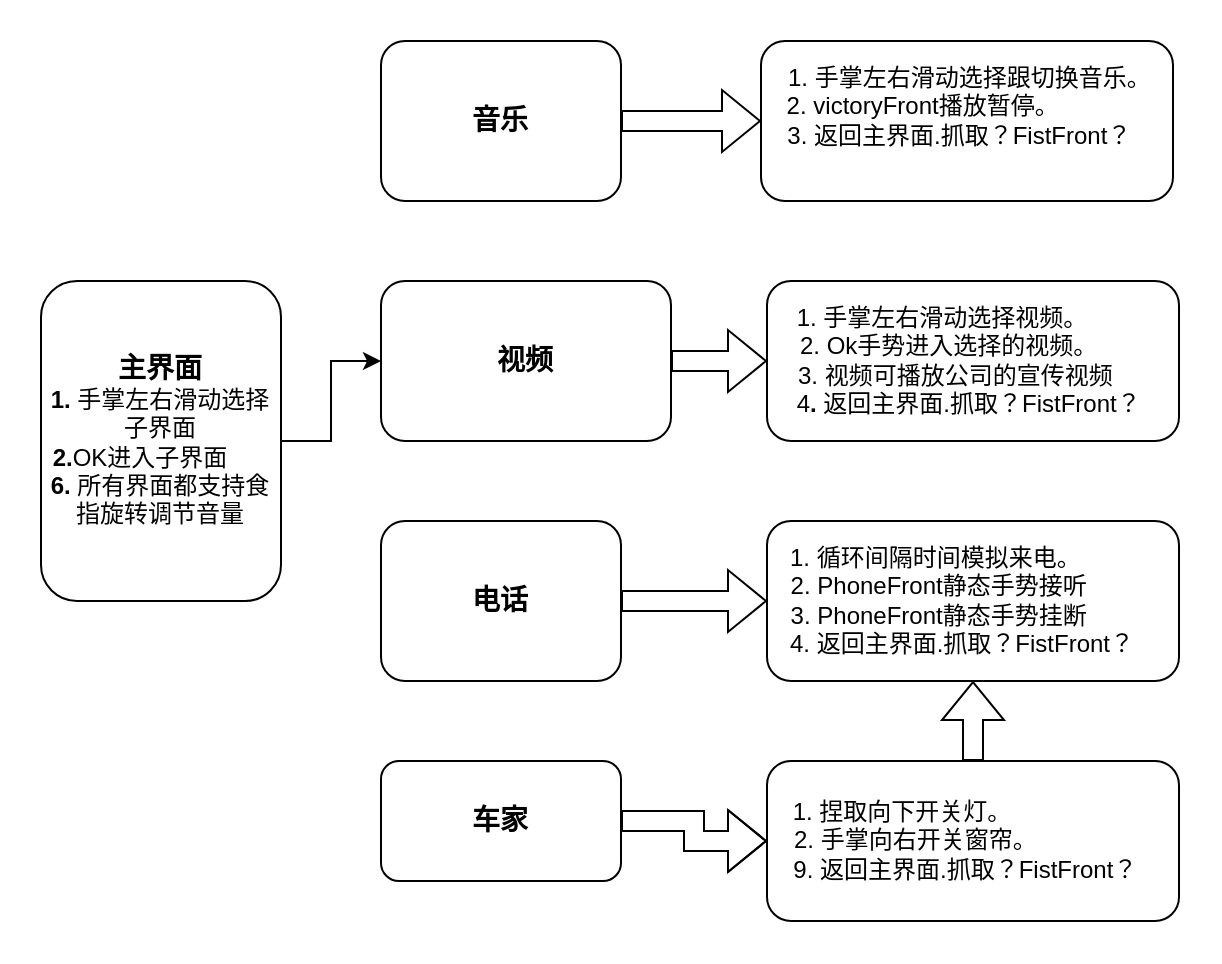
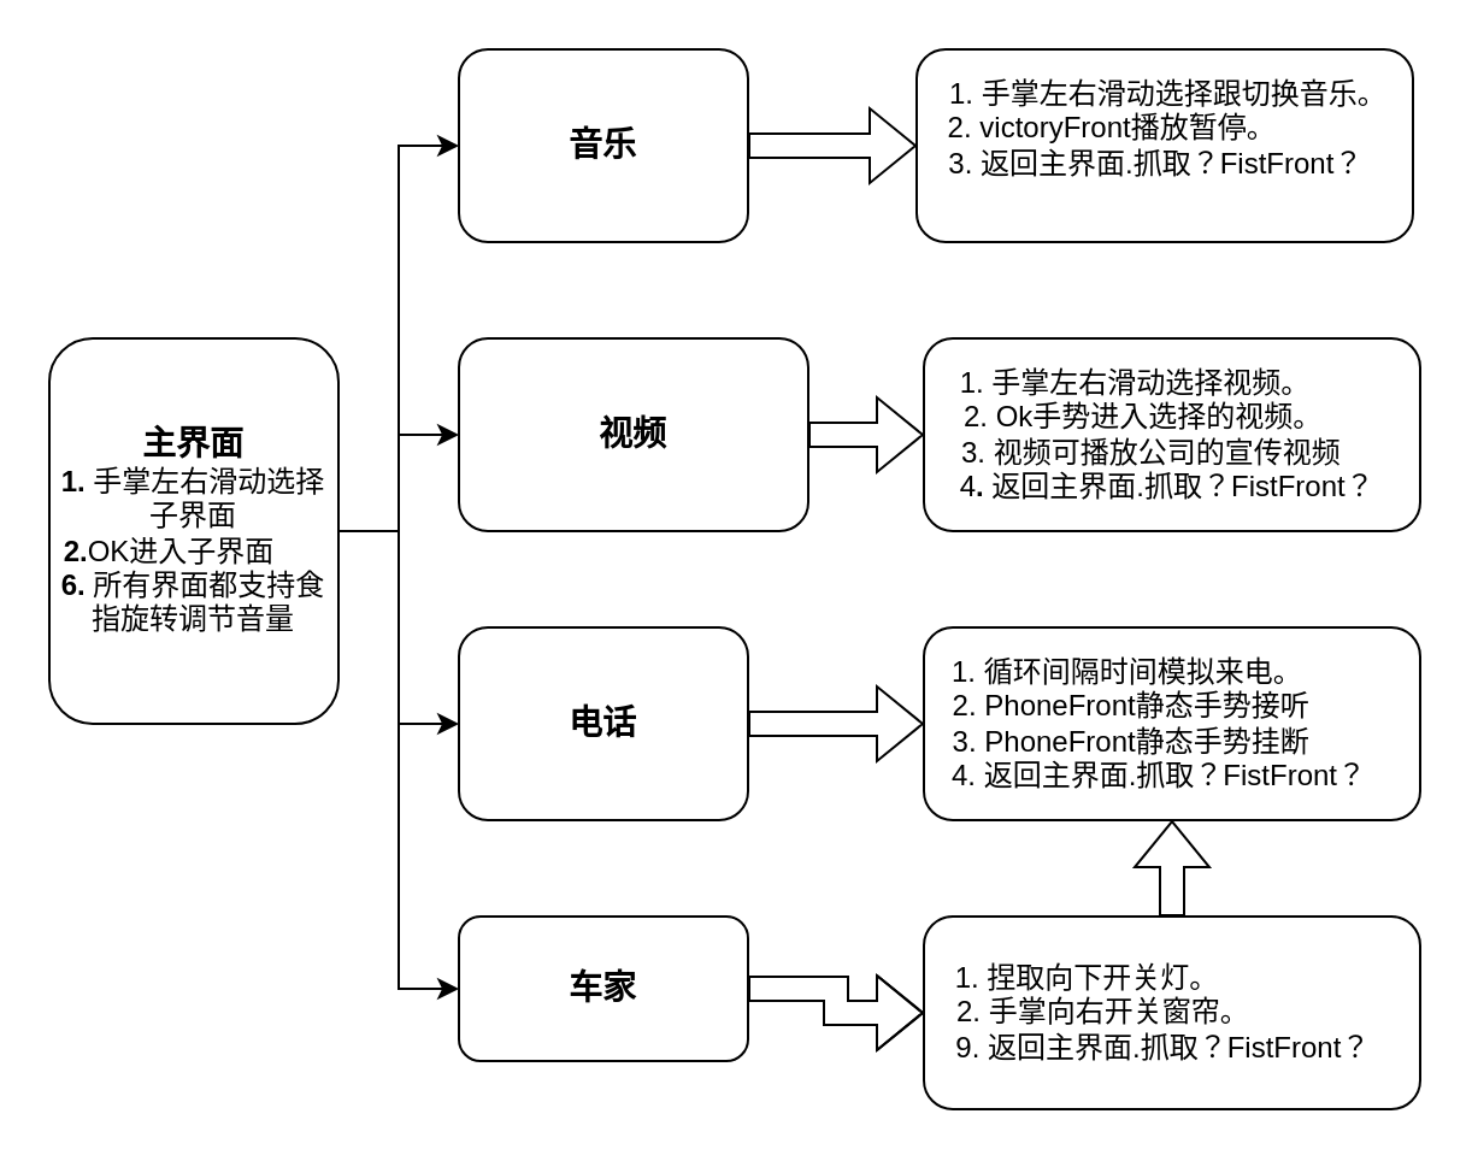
  <mxCell id="0" />
  <mxCell id="1" parent="0" />
+ <mxCell id="2" style="edgeStyle=orthogonalEdgeStyle;rounded=0;orthogonalLoop=1;jettySize=auto;html=1;entryX=0;entryY=0.5;entryDx=0;entryDy=0;" edge="1" parent="1" source="6" target="8"><mxGeometry relative="1" as="geometry" /></mxCell>
+ <mxCell id="3" style="edgeStyle=orthogonalEdgeStyle;rounded=0;orthogonalLoop=1;jettySize=auto;html=1;entryX=0;entryY=0.5;entryDx=0;entryDy=0;" edge="1" parent="1" source="6" target="10"><mxGeometry relative="1" as="geometry" /></mxCell>
+ <mxCell id="4" style="edgeStyle=orthogonalEdgeStyle;rounded=0;orthogonalLoop=1;jettySize=auto;html=1;entryX=0;entryY=0.5;entryDx=0;entryDy=0;" edge="1" parent="1" source="6" target="12"><mxGeometry relative="1" as="geometry" /></mxCell>
  <mxCell id="5" style="edgeStyle=orthogonalEdgeStyle;rounded=0;orthogonalLoop=1;jettySize=auto;html=1;entryX=0;entryY=0.5;entryDx=0;entryDy=0;" edge="1" parent="1" source="6" target="14"><mxGeometry relative="1" as="geometry" /></mxCell>
  <mxCell id="6" value="&lt;b&gt;&lt;font style=&quot;font-size: 14px&quot;&gt;主界面&lt;/font&gt;&lt;/b&gt;&lt;br&gt;&lt;b&gt;1. &lt;/b&gt;手掌左右滑动选择子界面&lt;br&gt;&lt;b&gt;2.&lt;/b&gt;OK进入子界面&amp;nbsp; &amp;nbsp; &amp;nbsp;&amp;nbsp;&lt;br&gt;&lt;b&gt;6. &lt;/b&gt;所有界面都支持食指旋转调节音量&lt;br&gt;" style="rounded=1;whiteSpace=wrap;html=1;" vertex="1" parent="1"><mxGeometry y="140" width="120" height="160" as="geometry" x="20" /></mxCell>
  <mxCell id="7" style="edgeStyle=orthogonalEdgeStyle;shape=flexArrow;rounded=0;orthogonalLoop=1;jettySize=auto;html=1;entryX=0;entryY=0.5;entryDx=0;entryDy=0;" edge="1" parent="1" source="8" target="17"><mxGeometry relative="1" as="geometry" /></mxCell>
  <mxCell id="8" value="&lt;b&gt;&lt;font style=&quot;font-size: 14px&quot;&gt;音乐&lt;/font&gt;&lt;/b&gt;" style="rounded=1;whiteSpace=wrap;html=1;" vertex="1" parent="1"><mxGeometry x="190" y="20" width="120" height="80" as="geometry" /></mxCell>
  <mxCell id="9" style="edgeStyle=orthogonalEdgeStyle;shape=flexArrow;rounded=0;orthogonalLoop=1;jettySize=auto;html=1;entryX=0;entryY=0.5;entryDx=0;entryDy=0;" edge="1" parent="1" source="10" target="19"><mxGeometry relative="1" as="geometry" /></mxCell>
  <mxCell id="10" value="&lt;b&gt;&lt;font style=&quot;font-size: 14px&quot;&gt;车家&lt;/font&gt;&lt;/b&gt;" style="rounded=1;whiteSpace=wrap;html=1;" vertex="1" parent="1"><mxGeometry x="190" y="380" width="120" height="60" as="geometry" /></mxCell>
  <mxCell id="11" style="edgeStyle=orthogonalEdgeStyle;shape=flexArrow;rounded=0;orthogonalLoop=1;jettySize=auto;html=1;entryX=0;entryY=0.5;entryDx=0;entryDy=0;" edge="1" parent="1" source="12" target="16"><mxGeometry relative="1" as="geometry" /></mxCell>
  <mxCell id="12" value="&lt;b&gt;&lt;font style=&quot;font-size: 14px&quot;&gt;电话&lt;/font&gt;&lt;/b&gt;" style="rounded=1;whiteSpace=wrap;html=1;" vertex="1" parent="1"><mxGeometry x="190" y="260" width="120" height="80" as="geometry" /></mxCell>
  <mxCell id="13" style="edgeStyle=orthogonalEdgeStyle;shape=flexArrow;rounded=0;orthogonalLoop=1;jettySize=auto;html=1;entryX=0;entryY=0.5;entryDx=0;entryDy=0;" edge="1" parent="1" source="14" target="15"><mxGeometry relative="1" as="geometry" /></mxCell>
  <mxCell id="14" value="&lt;b&gt;&lt;font style=&quot;font-size: 14px&quot;&gt;视频&lt;/font&gt;&lt;/b&gt;" style="rounded=1;whiteSpace=wrap;html=1;" vertex="1" parent="1"><mxGeometry x="190" y="140" width="145" height="80" as="geometry" /></mxCell>
  <mxCell id="15" value="&amp;nbsp;1. 手掌左右滑动选择视频。&amp;nbsp; &amp;nbsp; &amp;nbsp; &amp;nbsp; &amp;nbsp;&amp;nbsp;&lt;br&gt;&amp;nbsp;2. Ok手势进入选择的视频。&amp;nbsp; &amp;nbsp; &amp;nbsp; &amp;nbsp;&amp;nbsp;&lt;br&gt;&amp;nbsp; &amp;nbsp; 3. 视频可播放公司的宣传视频&amp;nbsp; &amp;nbsp; &amp;nbsp; &amp;nbsp; &amp;nbsp;&lt;br&gt;&lt;b&gt;&amp;nbsp;&lt;/b&gt;4&lt;b&gt;.&amp;nbsp;&lt;/b&gt;返回主界面.抓取？FistFront？&amp;nbsp;&amp;nbsp;&lt;br&gt;" style="rounded=1;whiteSpace=wrap;html=1;" vertex="1" parent="1"><mxGeometry x="383" y="140" width="206" height="80" as="geometry" /></mxCell>
  <mxCell id="16" value="&amp;nbsp;1. 循环间隔时间模拟来电。&amp;nbsp; &amp;nbsp; &amp;nbsp; &amp;nbsp; &amp;nbsp; &amp;nbsp;&amp;nbsp;&lt;br&gt;2. PhoneFront静态手势接听&amp;nbsp; &amp;nbsp; &amp;nbsp; &amp;nbsp; &amp;nbsp;&amp;nbsp;&lt;br&gt;3. PhoneFront静态手势挂断&amp;nbsp; &amp;nbsp; &amp;nbsp; &amp;nbsp; &amp;nbsp;&amp;nbsp;&lt;br&gt;4.&lt;b&gt;&amp;nbsp;&lt;/b&gt;返回主界面.抓取？FistFront？&amp;nbsp; &amp;nbsp;&lt;br&gt;" style="rounded=1;whiteSpace=wrap;html=1;" vertex="1" parent="1"><mxGeometry x="383" y="260" width="206" height="80" as="geometry" /></mxCell>
  <mxCell id="17" value="&amp;nbsp;&amp;nbsp;1.&lt;b&gt; &lt;/b&gt;手掌左右滑动选择跟切换音乐。&amp;nbsp; &lt;br&gt;2.&lt;b&gt; &lt;/b&gt;victoryFront播放暂停。&amp;nbsp; &amp;nbsp; &amp;nbsp; &amp;nbsp; &amp;nbsp; &amp;nbsp; &amp;nbsp;&lt;br&gt;&amp;nbsp; &amp;nbsp;3.&lt;b&gt; &lt;/b&gt;返回主界面.抓取？FistFront？&amp;nbsp; &amp;nbsp; &amp;nbsp; &amp;nbsp; &amp;nbsp; &amp;nbsp; &amp;nbsp; &amp;nbsp; &amp;nbsp; &amp;nbsp; &amp;nbsp; &amp;nbsp; &amp;nbsp; &amp;nbsp; &amp;nbsp; &amp;nbsp; &amp;nbsp; &amp;nbsp; &amp;nbsp; &amp;nbsp; &amp;nbsp; &amp;nbsp; &amp;nbsp; &amp;nbsp; &amp;nbsp; &amp;nbsp; &amp;nbsp; &amp;nbsp; &amp;nbsp; &amp;nbsp; &amp;nbsp; &amp;nbsp;&lt;br&gt;" style="rounded=1;whiteSpace=wrap;html=1;" vertex="1" parent="1"><mxGeometry x="380" y="20" width="206" height="80" as="geometry" /></mxCell>
  <mxCell id="18" value="" style="edgeStyle=orthogonalEdgeStyle;shape=flexArrow;rounded=0;orthogonalLoop=1;jettySize=auto;html=1;" edge="1" parent="1" source="19" target="16"><mxGeometry relative="1" as="geometry" /></mxCell>
  <mxCell id="19" value="1. 捏取向下开关灯。&amp;nbsp; &amp;nbsp; &amp;nbsp; &amp;nbsp; &amp;nbsp; &amp;nbsp; &amp;nbsp; &amp;nbsp; &amp;nbsp; &amp;nbsp; &amp;nbsp;&lt;br&gt;&amp;nbsp;2. 手掌向右开关窗帘。&amp;nbsp; &amp;nbsp; &amp;nbsp; &amp;nbsp; &amp;nbsp; &amp;nbsp; &amp;nbsp; &amp;nbsp; &amp;nbsp;&amp;nbsp;&lt;br&gt;9. 返回主界面.抓取？FistFront？&amp;nbsp;&amp;nbsp;&lt;br&gt;" style="rounded=1;whiteSpace=wrap;html=1;" vertex="1" parent="1"><mxGeometry x="383" y="380" width="206" height="80" as="geometry" /></mxCell>
